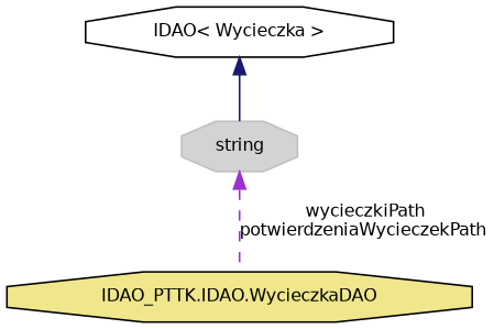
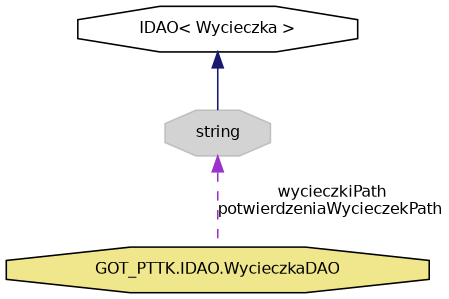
  digraph {
    node [color=black fontname=Helvetica fontsize=10 shape=octagon style=filled]
    edge [dir=back fontname=Helvetica fontsize=10 labelfontname=Helvetica labelfontsize=10]
-   n1 [fillcolor=khaki fontcolor=black height=0.2 label="IDAO_PTTK.IDAO.WycieczkaDAO" width=0.4]
+   n1 [fillcolor=khaki fontcolor=black height=0.2 label="GOT_PTTK.IDAO.WycieczkaDAO" width=0.4]
    n2 [fillcolor=white height=0.2 label="IDAO\< Wycieczka \>" width=0.4]
    n3 [color=grey75 fillcolor=lightgrey height=0.2 label=string width=0.4]
    n2 -> n3 [color=midnightblue style=solid]
    n3 -> n1 [color=darkorchid3 label=" wycieczkiPath\npotwierdzeniaWycieczekPath" style=dashed]
  }
